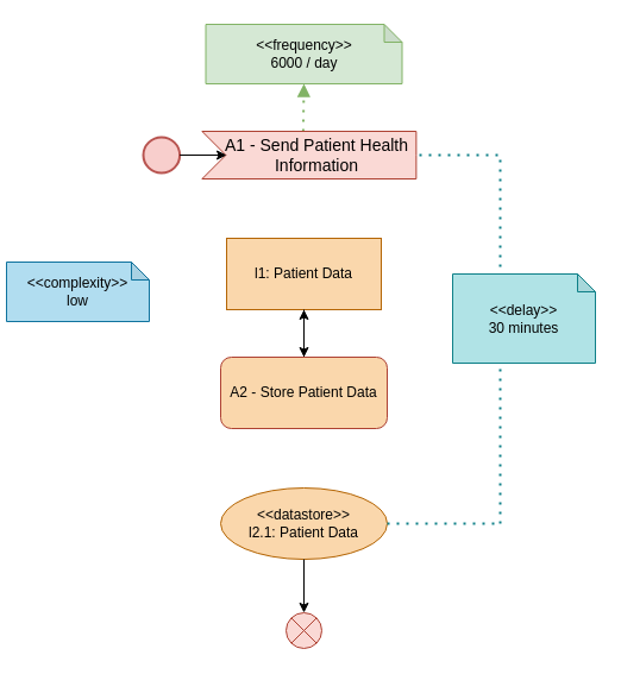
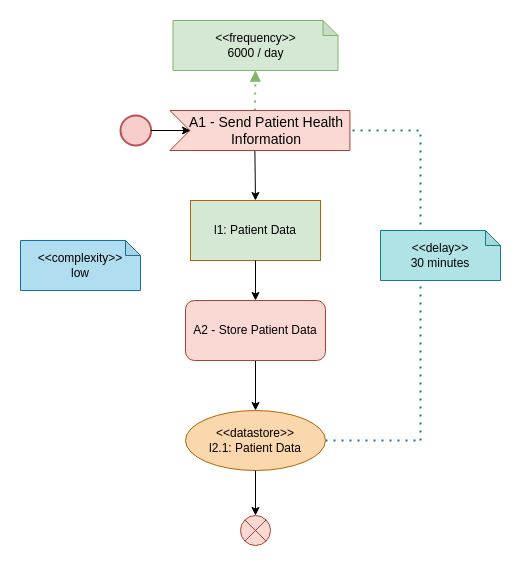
  <mxCell id="0" />
  <mxCell id="1" parent="0" />
- <mxCell id="2" value="l1: Patient Data" style="rounded=0;whiteSpace=wrap;html=1;fillColor=#fad7ac;strokeColor=#b46504;" vertex="1" parent="1"><mxGeometry x="190" y="200" width="130" height="60" as="geometry" /></mxCell>
+ <mxCell id="2" value="l1: Patient Data" style="rounded=0;whiteSpace=wrap;html=1;fillColor=#d5e8d4;strokeColor=#b46504;" vertex="1" parent="1"><mxGeometry x="190" y="200" width="130" height="60" as="geometry" /></mxCell>
+ <mxCell id="3" value="" style="endArrow=classic;html=1;rounded=0;exitX=0;exitY=0;exitDx=85;exitDy=40;exitPerimeter=0;entryX=0.5;entryY=0;entryDx=0;entryDy=0;" edge="1" parent="1" source="15" target="2"><mxGeometry width="50" height="50" relative="1" as="geometry"><mxPoint x="260" y="280" as="sourcePoint" /><mxPoint x="310" y="230" as="targetPoint" /></mxGeometry></mxCell>
  <mxCell id="4" value="" style="endArrow=classic;html=1;rounded=0;exitX=0.5;exitY=1;exitDx=0;exitDy=0;entryX=0.5;entryY=0;entryDx=0;entryDy=0;" edge="1" parent="1" source="2"><mxGeometry width="50" height="50" relative="1" as="geometry"><mxPoint x="260" y="280" as="sourcePoint" /><mxPoint x="255" y="300" as="targetPoint" /></mxGeometry></mxCell>
  <mxCell id="5" value="&amp;lt;&amp;lt;datastore&amp;gt;&amp;gt;&lt;div&gt;l2.1:&amp;nbsp;&lt;span style=&quot;background-color: transparent; color: light-dark(rgb(0, 0, 0), rgb(255, 255, 255));&quot;&gt;Patient Data&lt;/span&gt;&lt;/div&gt;" style="ellipse;whiteSpace=wrap;html=1;fillColor=#fad7ac;strokeColor=#b46504;" vertex="1" parent="1"><mxGeometry x="185" y="410" width="140" height="60" as="geometry" /></mxCell>
- <mxCell id="6" value="" style="endArrow=classic;html=1;rounded=0;exitX=0.5;exitY=1;exitDx=0;exitDy=0;" edge="1" parent="1" source="14" target="2"><mxGeometry width="50" height="50" relative="1" as="geometry"><mxPoint x="260" y="480" as="sourcePoint" /><mxPoint x="310" y="430" as="targetPoint" /></mxGeometry></mxCell>
+ <mxCell id="6" value="" style="endArrow=classic;html=1;rounded=0;exitX=0.5;exitY=1;exitDx=0;exitDy=0;entryX=0.5;entryY=0;entryDx=0;entryDy=0;" edge="1" parent="1" source="14" target="5"><mxGeometry width="50" height="50" relative="1" as="geometry"><mxPoint x="260" y="480" as="sourcePoint" /><mxPoint x="310" y="430" as="targetPoint" /></mxGeometry></mxCell>
  <mxCell id="7" value="" style="endArrow=classic;html=1;rounded=0;exitX=0.5;exitY=1;exitDx=0;exitDy=0;entryX=0.5;entryY=0;entryDx=0;entryDy=0;" edge="1" parent="1" source="5" target="8"><mxGeometry width="50" height="50" relative="1" as="geometry"><mxPoint x="260" y="480" as="sourcePoint" /><mxPoint x="110" y="670" as="targetPoint" /></mxGeometry></mxCell>
  <mxCell id="8" value="" style="shape=sumEllipse;perimeter=ellipsePerimeter;whiteSpace=wrap;html=1;backgroundOutline=1;fillColor=#fad9d5;strokeColor=#ae4132;" vertex="1" parent="1"><mxGeometry x="240" y="515" width="30" height="30" as="geometry" /></mxCell>
  <mxCell id="9" value="" style="endArrow=none;dashed=1;html=1;dashPattern=1 3;strokeWidth=2;rounded=0;entryX=1;entryY=0.5;entryDx=0;entryDy=0;entryPerimeter=0;fillColor=#b0e3e6;strokeColor=#0e8088;" edge="1" parent="1" target="15"><mxGeometry width="50" height="50" relative="1" as="geometry"><mxPoint x="420" y="440" as="sourcePoint" /><mxPoint x="310" y="130" as="targetPoint" /><Array as="points"><mxPoint x="420" y="300" /><mxPoint x="420" y="130" /></Array></mxGeometry></mxCell>
  <mxCell id="10" value="" style="endArrow=none;dashed=1;html=1;dashPattern=1 3;strokeWidth=2;rounded=0;exitX=1;exitY=0.5;exitDx=0;exitDy=0;fillColor=#b0e3e6;strokeColor=#0e8088;" edge="1" parent="1" source="5"><mxGeometry width="50" height="50" relative="1" as="geometry"><mxPoint x="510" y="600" as="sourcePoint" /><mxPoint x="420" y="440" as="targetPoint" /><Array as="points"><mxPoint x="420" y="440" /></Array></mxGeometry></mxCell>
  <mxCell id="11" value="&amp;lt;&amp;lt;frequency&amp;gt;&amp;gt;&lt;br&gt;6000 / day" style="shape=note;whiteSpace=wrap;html=1;backgroundOutline=1;darkOpacity=0.05;size=15;fillColor=#d5e8d4;strokeColor=#82b366;" vertex="1" parent="1"><mxGeometry x="172.5" y="20" width="165" height="50" as="geometry" /></mxCell>
  <mxCell id="12" value="" style="endArrow=block;dashed=1;html=1;dashPattern=1 3;strokeWidth=2;rounded=0;entryX=0.5;entryY=1;entryDx=0;entryDy=0;entryPerimeter=0;exitX=0;exitY=0;exitDx=85;exitDy=0;exitPerimeter=0;fillColor=#d5e8d4;strokeColor=#82b366;" edge="1" parent="1" source="15" target="11"><mxGeometry width="50" height="50" relative="1" as="geometry"><mxPoint x="260" y="280" as="sourcePoint" /><mxPoint x="310" y="230" as="targetPoint" /><Array as="points"><mxPoint x="255" y="70" /></Array></mxGeometry></mxCell>
- <mxCell id="13" value="&amp;lt;&amp;lt;complexity&amp;gt;&amp;gt;&lt;br&gt;low" style="shape=note;whiteSpace=wrap;html=1;backgroundOutline=1;darkOpacity=0.05;size=15;fillColor=#b1ddf0;strokeColor=#10739e;" vertex="1" parent="1"><mxGeometry x="5" y="220" width="120" height="50" as="geometry" /></mxCell>
- <mxCell id="14" value="A2 - Store Patient Data" style="rounded=1;whiteSpace=wrap;html=1;fillColor=#fad7ac;strokeColor=#ae4132;" vertex="1" parent="1"><mxGeometry x="185" y="300" width="140" height="60" as="geometry" /></mxCell>
+ <mxCell id="13" value="&amp;lt;&amp;lt;complexity&amp;gt;&amp;gt;&lt;br&gt;low" style="shape=note;whiteSpace=wrap;html=1;backgroundOutline=1;darkOpacity=0.05;size=15;fillColor=#b1ddf0;strokeColor=#10739e;" vertex="1" parent="1"><mxGeometry x="20" y="240" width="120" height="50" as="geometry" /></mxCell>
+ <mxCell id="14" value="A2 - Store Patient Data" style="rounded=1;whiteSpace=wrap;html=1;fillColor=#fad9d5;strokeColor=#ae4132;" vertex="1" parent="1"><mxGeometry x="185" y="300" width="140" height="60" as="geometry" /></mxCell>
  <mxCell id="15" value="A1 - Send Patient Health Information" style="html=1;shape=mxgraph.infographic.ribbonSimple;notch1=20;notch2=0;align=center;verticalAlign=middle;fontSize=14;fontStyle=0;fillColor=#fad9d5;flipH=0;spacingRight=0;spacingLeft=14;whiteSpace=wrap;strokeColor=#ae4132;" vertex="1" parent="1"><mxGeometry x="169.38" y="110" width="180" height="40" as="geometry" /></mxCell>
  <mxCell id="16" value="" style="strokeWidth=2;html=1;shape=mxgraph.flowchart.start_2;whiteSpace=wrap;fillColor=#f8cecc;strokeColor=#b85450;" vertex="1" parent="1"><mxGeometry x="120" y="115" width="30.62" height="30" as="geometry" /></mxCell>
  <mxCell id="17" value="" style="endArrow=classic;html=1;rounded=0;exitX=1;exitY=0.5;exitDx=0;exitDy=0;exitPerimeter=0;entryX=0;entryY=0;entryDx=20;entryDy=20;entryPerimeter=0;" edge="1" parent="1" source="16"><mxGeometry width="50" height="50" relative="1" as="geometry"><mxPoint x="105.62" y="120" as="sourcePoint" /><mxPoint x="190" y="130" as="targetPoint" /></mxGeometry></mxCell>
- <mxCell id="18" value="&amp;lt;&amp;lt;delay&amp;gt;&amp;gt;&lt;br&gt;30 minutes" style="shape=note;whiteSpace=wrap;html=1;backgroundOutline=1;darkOpacity=0.05;size=15;fillColor=#b0e3e6;strokeColor=#0e8088;" vertex="1" parent="1"><mxGeometry x="380" y="230" width="120" height="75" as="geometry" /></mxCell>
+ <mxCell id="18" value="&amp;lt;&amp;lt;delay&amp;gt;&amp;gt;&lt;br&gt;30 minutes" style="shape=note;whiteSpace=wrap;html=1;backgroundOutline=1;darkOpacity=0.05;size=15;fillColor=#b0e3e6;strokeColor=#0e8088;" vertex="1" parent="1"><mxGeometry x="380" y="230" width="120" height="50" as="geometry" /></mxCell>
